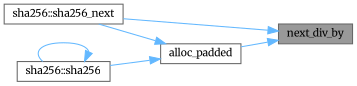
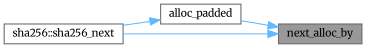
  digraph {
    fontname=Merriweather
    rankdir=RL
    node [color=grey40 fillcolor=white fontname=Merriweather fontsize=10 shape=box style=filled]
    edge [color=steelblue1 dir=back fontname=Merriweather fontsize=10 labelfontname=Helvetica labelfontsize=10 style=solid]
-   n1 [color=gray40 fillcolor=grey60 fontcolor=black height=0.2 label=next_div_by width=0.4]
+   n1 [color=gray40 fillcolor=grey60 fontcolor=black height=0.2 label=next_alloc_by width=0.4]
    n2 [height=0.2 label=alloc_padded width=0.4]
    n3 [height=0.2 label="sha256::sha256_next" width=0.4]
-   n4 [height=0.2 label="sha256::sha256" width=0.4]
    n1 -> n2
    n1 -> n3
    n2 -> n3
-   n2 -> n4
-   n4 -> n4
  }
